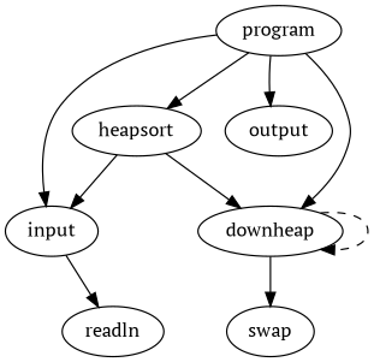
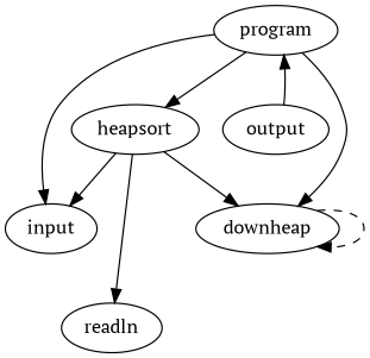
  digraph {
    fontname="PT Serif"
    node [fontname="PT Serif"]
    edge [fontname="PT Serif"]
    program
    heapsort
    input
    output
    downheap
    readln
-   swap
    program -> heapsort
    program -> input
-   program -> output
+   output -> program
    program -> downheap
    heapsort -> input
    heapsort -> downheap
-   input -> readln
+   heapsort -> readln
    downheap -> downheap [style=dashed]
-   downheap -> swap
  }
